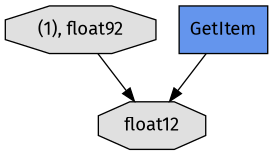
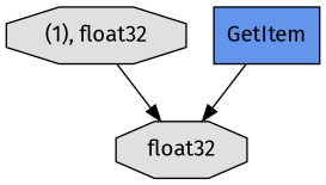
  digraph {
    fontname="Fira Sans"
    rankdir=TB
    node [fillcolor="#E0E0E0" fontname="Fira Sans" shape=octagon style=filled]
    edge [fontname="Fira Sans"]
-   n1 [label="(1), float92"]
-   n2 [label=float12]
+   n1 [label="(1), float32"]
+   n2 [label=float32]
    n3 [fillcolor="#6495ED" label=GetItem shape=record]
    n1 -> n2
    n3 -> n2
  }
